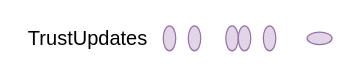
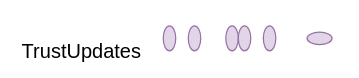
  <mxCell id="0" />
  <mxCell id="1" parent="0" />
- <mxCell id="2" value="TrustUpdates" style="text;html=1;align=center;verticalAlign=middle;whiteSpace=wrap;rounded=0;fontSize=16;" vertex="1" parent="1"><mxGeometry x="20" y="20" width="100" height="20" as="geometry" /></mxCell>
+ <mxCell id="2" value="TrustUpdates" style="text;html=1;align=center;verticalAlign=middle;whiteSpace=wrap;rounded=0;fontSize=16;" vertex="1" parent="1"><mxGeometry x="15" y="30" width="100" height="20" as="geometry" /></mxCell>
  <mxCell id="3" value="" style="ellipse;whiteSpace=wrap;html=1;fillColor=#e1d5e7;strokeColor=#9673a6;" vertex="1" parent="1"><mxGeometry x="130" y="20" width="10" height="20" as="geometry" /></mxCell>
  <mxCell id="4" value="" style="ellipse;whiteSpace=wrap;html=1;fillColor=#e1d5e7;strokeColor=#9673a6;" vertex="1" parent="1"><mxGeometry x="150" y="20" width="10" height="20" as="geometry" /></mxCell>
  <mxCell id="5" value="" style="ellipse;whiteSpace=wrap;html=1;fillColor=#e1d5e7;strokeColor=#9673a6;" vertex="1" parent="1"><mxGeometry x="180" y="20" width="10" height="20" as="geometry" /></mxCell>
  <mxCell id="6" value="" style="ellipse;whiteSpace=wrap;html=1;fillColor=#e1d5e7;strokeColor=#9673a6;" vertex="1" parent="1"><mxGeometry x="190" y="20" width="10" height="20" as="geometry" /></mxCell>
  <mxCell id="7" value="" style="ellipse;whiteSpace=wrap;html=1;fillColor=#e1d5e7;strokeColor=#9673a6;" vertex="1" parent="1"><mxGeometry x="210" y="20" width="10" height="20" as="geometry" /></mxCell>
  <mxCell id="8" value="" style="ellipse;whiteSpace=wrap;html=1;fillColor=#e1d5e7;strokeColor=#9673a6;direction=south;" vertex="1" parent="1"><mxGeometry x="245" y="25" width="20" height="10" as="geometry" /></mxCell>
